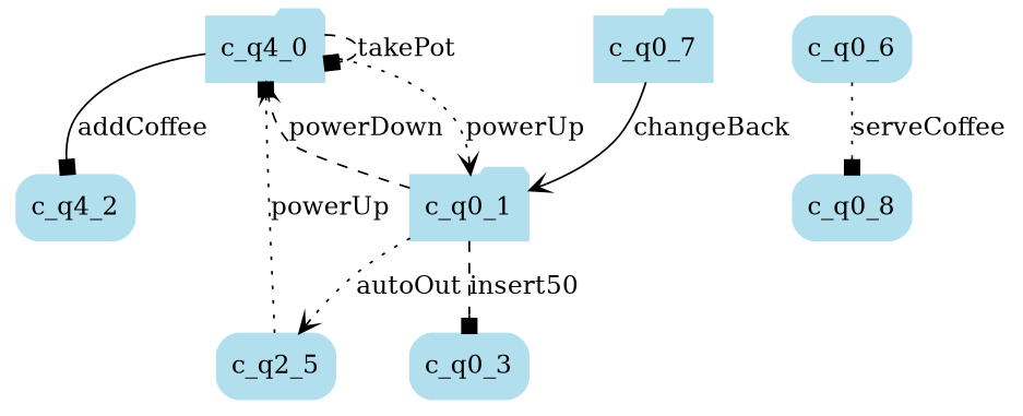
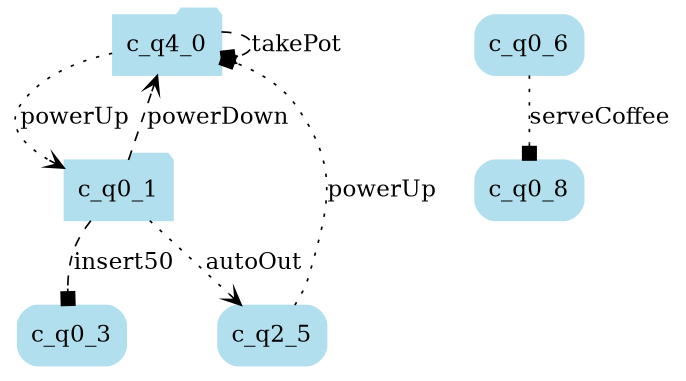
  digraph {
    rankdir=TB
    node [color=lightblue2 shape=box style="rounded, filled"]
    edge [arrowhead=box style=dotted]
    n1 [label=c_q4_0 shape=folder]
    n2 [label=c_q0_1 shape=folder]
-   n3 [label=c_q4_2]
    n4 [label=c_q0_3]
    n5 [label=c_q2_5]
    n6 [label=c_q0_6]
    n7 [label=c_q0_8]
-   n8 [label=c_q0_7 shape=folder]
    n1 -> n1 [label=takePot style=dashed]
    n1 -> n2 [arrowhead=vee label=powerUp]
-   n1 -> n3 [label=addCoffee style=solid]
    n2 -> n1 [arrowhead=vee label=powerDown style=dashed]
    n2 -> n4 [label=insert50 style=dashed]
    n2 -> n5 [arrowhead=vee label=autoOut]
    n5 -> n1 [label=powerUp]
    n6 -> n7 [label=serveCoffee]
-   n8 -> n2 [arrowhead=vee label=changeBack style=solid]
  }
